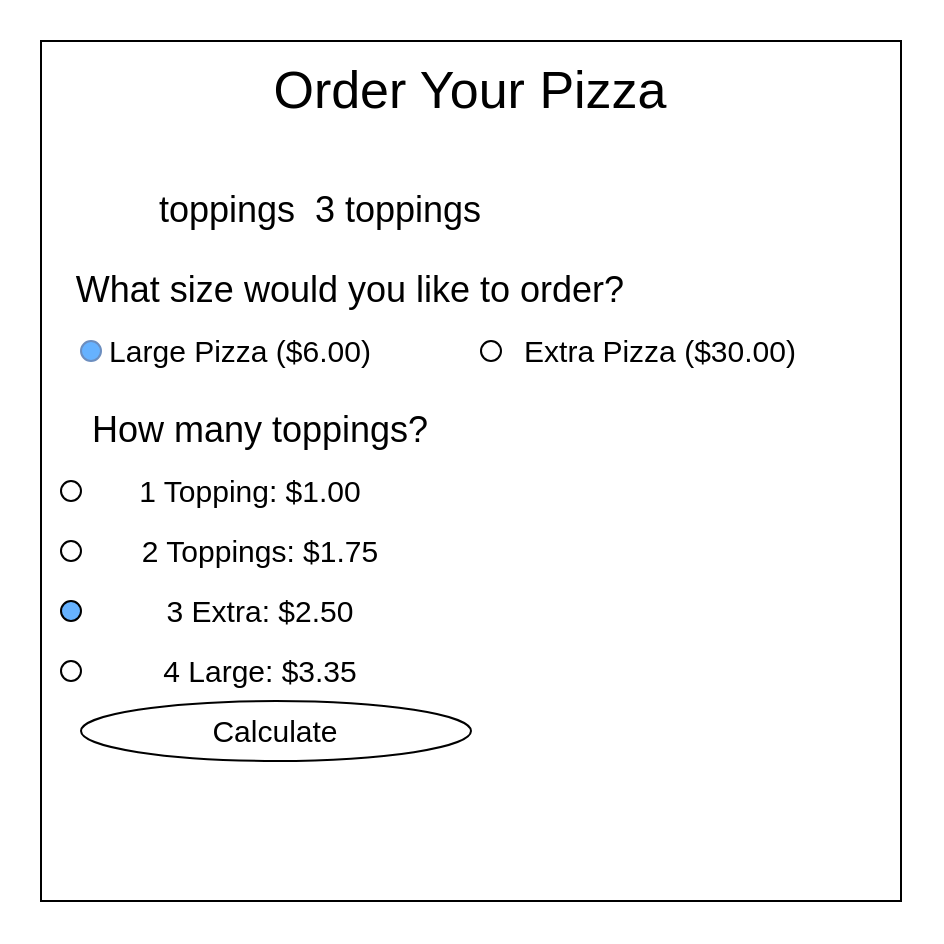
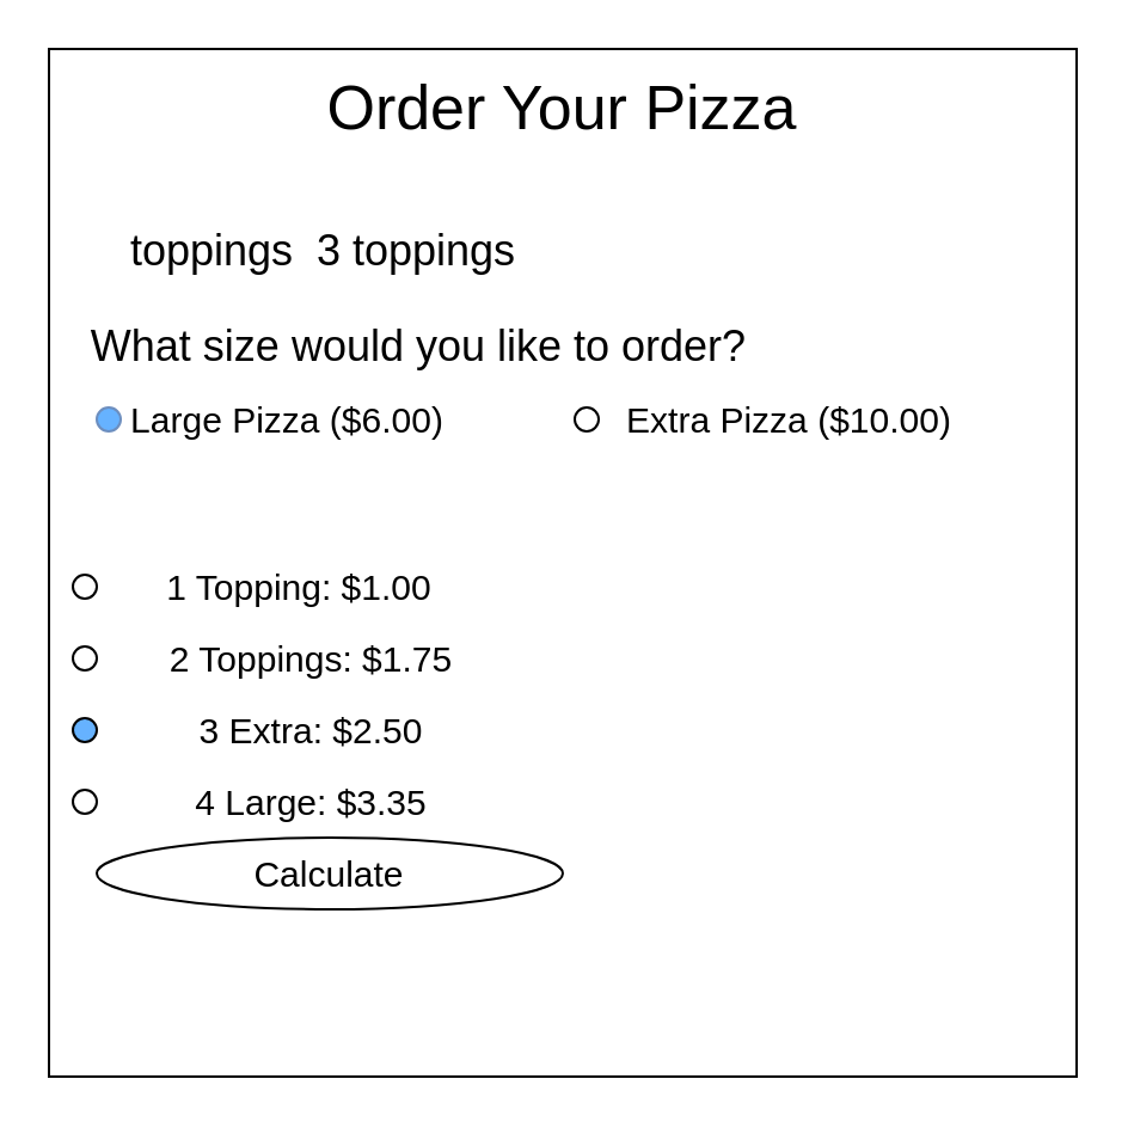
  <mxCell id="0" />
  <mxCell id="1" parent="0" />
  <mxCell id="2" value="" style="whiteSpace=wrap;html=1;aspect=fixed;" vertex="1" parent="1"><mxGeometry x="20" y="20" width="430" height="430" as="geometry" /></mxCell>
  <mxCell id="3" value="&lt;font style=&quot;font-size: 26px&quot;&gt;Order Your Pizza&lt;/font&gt;" style="text;html=1;strokeColor=none;fillColor=none;align=center;verticalAlign=middle;whiteSpace=wrap;rounded=0;" vertex="1" parent="1"><mxGeometry x="110" y="30" width="250" height="30" as="geometry" /></mxCell>
  <mxCell id="4" value="What size would you like to order?" style="text;html=1;strokeColor=none;fillColor=none;align=center;verticalAlign=middle;whiteSpace=wrap;rounded=0;fontSize=18;" vertex="1" parent="1"><mxGeometry x="30" y="130" width="290" height="30" as="geometry" /></mxCell>
  <mxCell id="5" value="&lt;font style=&quot;font-size: 15px&quot;&gt;Large Pizza ($6.00)&lt;/font&gt;" style="text;html=1;strokeColor=none;fillColor=none;align=center;verticalAlign=middle;whiteSpace=wrap;rounded=0;fontSize=18;" vertex="1" parent="1"><mxGeometry x="30" y="160" width="180" height="30" as="geometry" /></mxCell>
  <mxCell id="6" value="" style="ellipse;whiteSpace=wrap;html=1;aspect=fixed;fontSize=18;fillColor=#66B2FF;strokeColor=#6c8ebf;" vertex="1" parent="1"><mxGeometry x="40" y="170" width="10" height="10" as="geometry" /></mxCell>
  <mxCell id="7" value="" style="ellipse;whiteSpace=wrap;html=1;aspect=fixed;fontSize=15;" vertex="1" parent="1"><mxGeometry x="240" y="170" width="10" height="10" as="geometry" /></mxCell>
- <mxCell id="8" value="Extra Pizza ($30.00)" style="text;html=1;strokeColor=none;fillColor=none;align=center;verticalAlign=middle;whiteSpace=wrap;rounded=0;fontSize=15;" vertex="1" parent="1"><mxGeometry x="240" y="160" width="180" height="30" as="geometry" /></mxCell>
- <mxCell id="9" value="toppings&amp;nbsp; 3 toppings" style="text;html=1;strokeColor=none;fillColor=none;align=center;verticalAlign=middle;whiteSpace=wrap;rounded=0;fontSize=18;" vertex="1" parent="1"><mxGeometry x="65" y="90" width="190" height="30" as="geometry" /></mxCell>
- <mxCell id="10" value="How many toppings?" style="text;html=1;strokeColor=none;fillColor=none;align=center;verticalAlign=middle;whiteSpace=wrap;rounded=0;fontSize=18;" vertex="1" parent="1"><mxGeometry x="30" y="200" width="200" height="30" as="geometry" /></mxCell>
+ <mxCell id="8" value="Extra Pizza ($10.00)" style="text;html=1;strokeColor=none;fillColor=none;align=center;verticalAlign=middle;whiteSpace=wrap;rounded=0;fontSize=15;" vertex="1" parent="1"><mxGeometry x="240" y="160" width="180" height="30" as="geometry" /></mxCell>
+ <mxCell id="9" value="toppings&amp;nbsp; 3 toppings" style="text;html=1;strokeColor=none;fillColor=none;align=center;verticalAlign=middle;whiteSpace=wrap;rounded=0;fontSize=18;" vertex="1" parent="1"><mxGeometry x="40" y="90" width="190" height="30" as="geometry" /></mxCell>
  <mxCell id="11" value="&lt;font style=&quot;font-size: 15px&quot;&gt;1 Topping: $1.00&lt;/font&gt;" style="text;html=1;strokeColor=none;fillColor=none;align=center;verticalAlign=middle;whiteSpace=wrap;rounded=0;fontSize=18;" vertex="1" parent="1"><mxGeometry x="40" y="230" width="170" height="30" as="geometry" /></mxCell>
  <mxCell id="12" value="" style="ellipse;whiteSpace=wrap;html=1;aspect=fixed;fontSize=15;" vertex="1" parent="1"><mxGeometry x="30" y="240" width="10" height="10" as="geometry" /></mxCell>
  <mxCell id="13" value="2 Toppings: $1.75" style="text;html=1;strokeColor=none;fillColor=none;align=center;verticalAlign=middle;whiteSpace=wrap;rounded=0;fontSize=15;" vertex="1" parent="1"><mxGeometry x="55" y="260" width="150" height="30" as="geometry" /></mxCell>
  <mxCell id="14" value="" style="ellipse;whiteSpace=wrap;html=1;aspect=fixed;fontSize=15;" vertex="1" parent="1"><mxGeometry x="30" y="270" width="10" height="10" as="geometry" /></mxCell>
  <mxCell id="15" value="" style="ellipse;whiteSpace=wrap;html=1;aspect=fixed;fontSize=15;fillColor=#66B2FF;" vertex="1" parent="1"><mxGeometry x="30" y="300" width="10" height="10" as="geometry" /></mxCell>
  <mxCell id="16" value="3 Extra: $2.50" style="text;html=1;strokeColor=none;fillColor=none;align=center;verticalAlign=middle;whiteSpace=wrap;rounded=0;fontSize=15;" vertex="1" parent="1"><mxGeometry x="50" y="290" width="160" height="30" as="geometry" /></mxCell>
  <mxCell id="17" value="" style="ellipse;whiteSpace=wrap;html=1;aspect=fixed;fontSize=15;" vertex="1" parent="1"><mxGeometry x="30" y="330" width="10" height="10" as="geometry" /></mxCell>
  <mxCell id="18" value="4 Large: $3.35" style="text;html=1;strokeColor=none;fillColor=none;align=center;verticalAlign=middle;whiteSpace=wrap;rounded=0;fontSize=15;" vertex="1" parent="1"><mxGeometry x="45" y="320" width="170" height="30" as="geometry" /></mxCell>
  <mxCell id="19" value="Calculate" style="ellipse;whiteSpace=wrap;html=1;fontSize=15;" vertex="1" parent="1"><mxGeometry x="40" y="350" width="195" height="30" as="geometry" /></mxCell>
